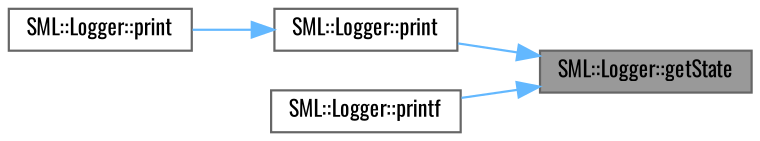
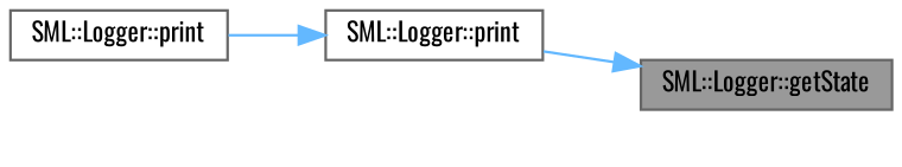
  digraph {
    rankdir=RL
    fontname=Oswald
    node [color=grey40 fillcolor=white fontname=Oswald fontsize=10 shape=box style=filled]
    edge [color=steelblue1 dir=back fontname=Oswald fontsize=10 labelfontname=Helvetica labelfontsize=10 style=solid]
    n1 [color=gray40 fillcolor=grey60 fontcolor=black height=0.2 label="SML::Logger::getState" width=0.4]
    n2 [height=0.2 label="SML::Logger::print" width=0.4]
-   n3 [height=0.2 label="SML::Logger::printf" width=0.4]
    n4 [height=0.2 label="SML::Logger::print" width=0.4]
    n1 -> n2
-   n1 -> n3
    n2 -> n4
  }
